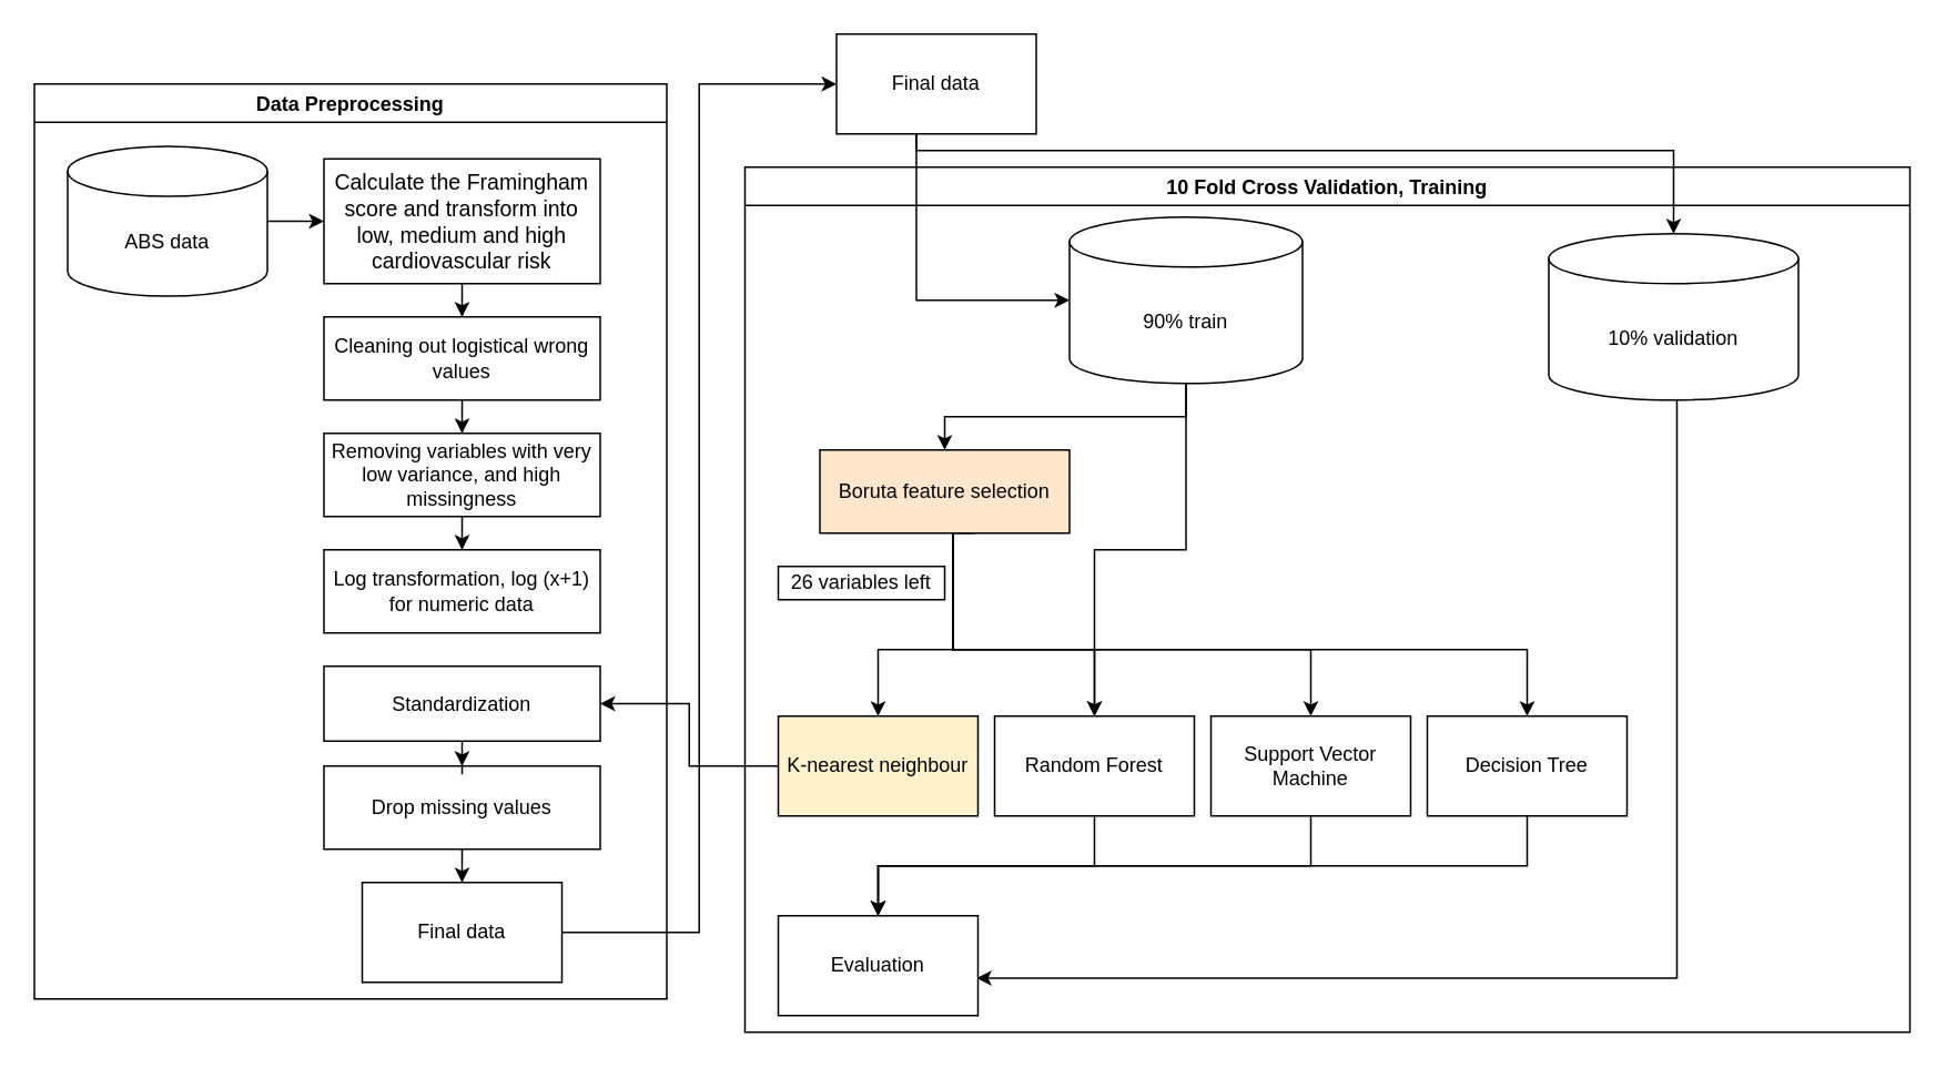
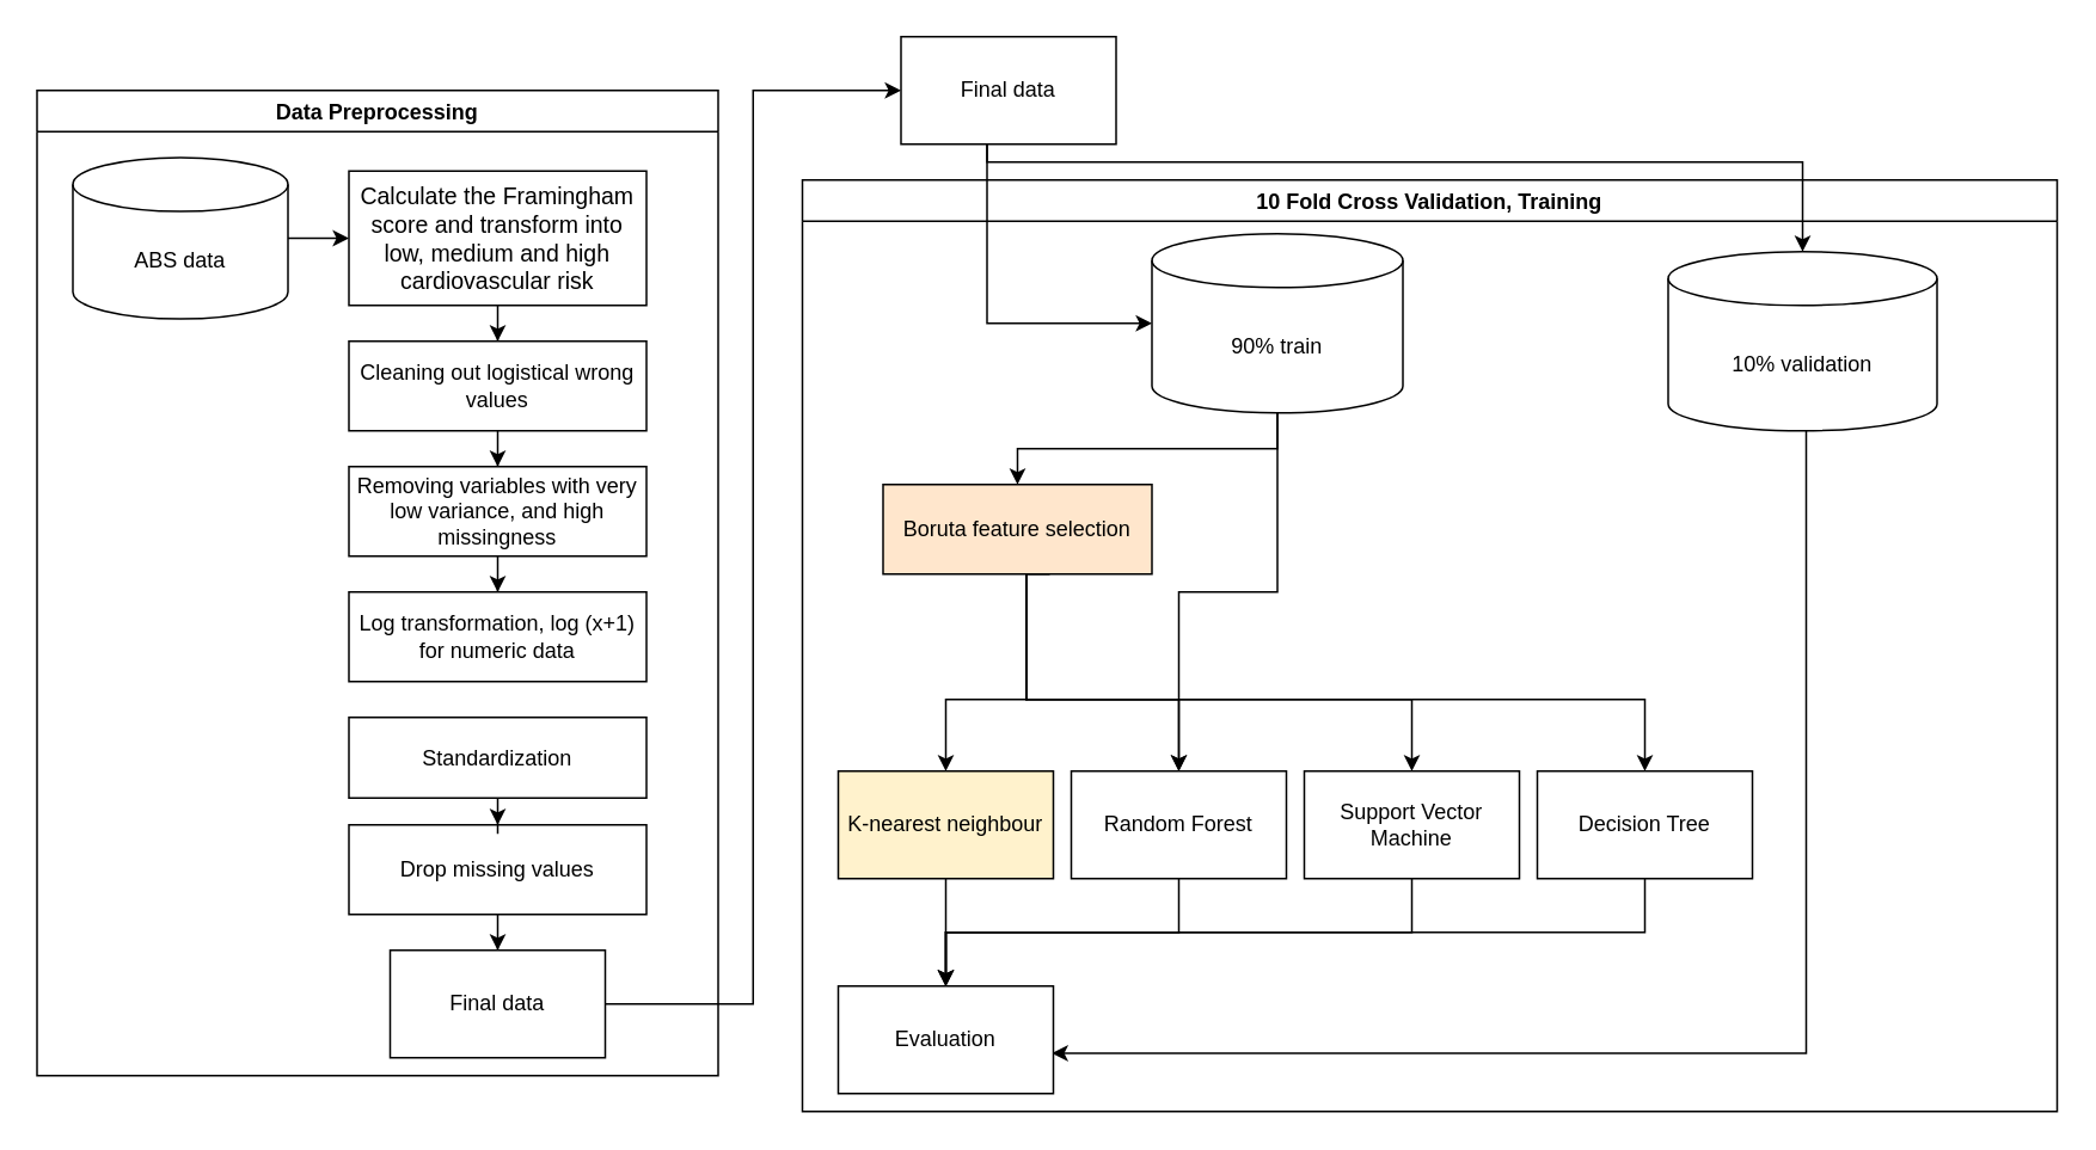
  <mxCell id="0" />
  <mxCell id="1" parent="0" />
  <mxCell id="2" value="10 Fold Cross Validation, Training" style="swimlane;" parent="1" vertex="1"><mxGeometry x="447" y="100" width="700" height="520" as="geometry"><mxRectangle x="820" y="240" width="130" height="23" as="alternateBounds" /></mxGeometry></mxCell>
  <mxCell id="3" style="edgeStyle=orthogonalEdgeStyle;rounded=0;orthogonalLoop=1;jettySize=auto;html=1;entryX=0.5;entryY=0;entryDx=0;entryDy=0;" parent="2" source="5" target="20" edge="1"><mxGeometry relative="1" as="geometry" /></mxCell>
  <mxCell id="4" style="edgeStyle=orthogonalEdgeStyle;rounded=0;orthogonalLoop=1;jettySize=auto;html=1;entryX=0.5;entryY=0;entryDx=0;entryDy=0;" parent="2" source="5" target="11" edge="1"><mxGeometry relative="1" as="geometry" /></mxCell>
  <mxCell id="5" value="90% train" style="shape=cylinder3;whiteSpace=wrap;html=1;boundedLbl=1;backgroundOutline=1;size=15;" parent="2" vertex="1"><mxGeometry x="195" y="30" width="140" height="100" as="geometry" /></mxCell>
  <mxCell id="6" style="edgeStyle=orthogonalEdgeStyle;rounded=0;orthogonalLoop=1;jettySize=auto;html=1;entryX=0.993;entryY=0.625;entryDx=0;entryDy=0;entryPerimeter=0;" parent="2" source="7" target="22" edge="1"><mxGeometry relative="1" as="geometry"><Array as="points"><mxPoint x="560" y="488" /><mxPoint x="139" y="488" /></Array></mxGeometry></mxCell>
  <mxCell id="7" value="10% validation" style="shape=cylinder3;whiteSpace=wrap;html=1;boundedLbl=1;backgroundOutline=1;size=15;" parent="2" vertex="1"><mxGeometry x="483" y="40" width="150" height="100" as="geometry" /></mxCell>
- <mxCell id="8" style="edgeStyle=orthogonalEdgeStyle;rounded=0;orthogonalLoop=1;jettySize=auto;html=1;" parent="2" source="9" target="35" edge="1"><mxGeometry relative="1" as="geometry" /></mxCell>
+ <mxCell id="8" style="edgeStyle=orthogonalEdgeStyle;rounded=0;orthogonalLoop=1;jettySize=auto;html=1;" parent="2" source="9" target="22" edge="1"><mxGeometry relative="1" as="geometry" /></mxCell>
  <mxCell id="9" value="K-nearest neighbour" style="rounded=0;whiteSpace=wrap;html=1;fillColor=#fff2cc;" parent="2" vertex="1"><mxGeometry x="20" y="330" width="120" height="60" as="geometry" /></mxCell>
  <mxCell id="10" style="edgeStyle=orthogonalEdgeStyle;rounded=0;orthogonalLoop=1;jettySize=auto;html=1;entryX=0.5;entryY=0;entryDx=0;entryDy=0;" parent="2" source="11" target="22" edge="1"><mxGeometry relative="1" as="geometry"><Array as="points"><mxPoint x="210" y="420" /><mxPoint x="80" y="420" /></Array></mxGeometry></mxCell>
  <mxCell id="11" value="Random Forest" style="rounded=0;whiteSpace=wrap;html=1;" parent="2" vertex="1"><mxGeometry x="150" y="330" width="120" height="60" as="geometry" /></mxCell>
  <mxCell id="12" style="edgeStyle=orthogonalEdgeStyle;rounded=0;orthogonalLoop=1;jettySize=auto;html=1;entryX=0.5;entryY=0;entryDx=0;entryDy=0;" parent="2" source="13" target="22" edge="1"><mxGeometry relative="1" as="geometry"><Array as="points"><mxPoint x="470" y="420" /><mxPoint x="80" y="420" /></Array></mxGeometry></mxCell>
  <mxCell id="13" value="Decision Tree" style="rounded=0;whiteSpace=wrap;html=1;" parent="2" vertex="1"><mxGeometry x="410" y="330" width="120" height="60" as="geometry" /></mxCell>
  <mxCell id="14" style="edgeStyle=orthogonalEdgeStyle;rounded=0;orthogonalLoop=1;jettySize=auto;html=1;" parent="2" source="15" target="22" edge="1"><mxGeometry relative="1" as="geometry"><Array as="points"><mxPoint x="340" y="420" /><mxPoint x="80" y="420" /></Array></mxGeometry></mxCell>
  <mxCell id="15" value="Support Vector Machine" style="rounded=0;whiteSpace=wrap;html=1;" parent="2" vertex="1"><mxGeometry x="280" y="330" width="120" height="60" as="geometry" /></mxCell>
  <mxCell id="16" style="edgeStyle=orthogonalEdgeStyle;rounded=0;orthogonalLoop=1;jettySize=auto;html=1;" parent="2" source="20" target="9" edge="1"><mxGeometry relative="1" as="geometry"><Array as="points"><mxPoint x="125" y="290" /><mxPoint x="80" y="290" /></Array></mxGeometry></mxCell>
  <mxCell id="17" style="edgeStyle=orthogonalEdgeStyle;rounded=0;orthogonalLoop=1;jettySize=auto;html=1;entryX=0.5;entryY=0;entryDx=0;entryDy=0;exitX=0.62;exitY=1;exitDx=0;exitDy=0;exitPerimeter=0;" parent="2" source="20" target="11" edge="1"><mxGeometry relative="1" as="geometry"><mxPoint x="293" y="260" as="sourcePoint" /><Array as="points"><mxPoint x="125" y="220" /><mxPoint x="125" y="290" /><mxPoint x="210" y="290" /></Array></mxGeometry></mxCell>
  <mxCell id="18" style="edgeStyle=orthogonalEdgeStyle;rounded=0;orthogonalLoop=1;jettySize=auto;html=1;entryX=0.5;entryY=0;entryDx=0;entryDy=0;" parent="2" source="20" target="15" edge="1"><mxGeometry relative="1" as="geometry"><Array as="points"><mxPoint x="125" y="290" /><mxPoint x="340" y="290" /></Array></mxGeometry></mxCell>
  <mxCell id="19" style="edgeStyle=orthogonalEdgeStyle;rounded=0;orthogonalLoop=1;jettySize=auto;html=1;" parent="2" source="20" target="13" edge="1"><mxGeometry relative="1" as="geometry"><Array as="points"><mxPoint x="125" y="290" /><mxPoint x="470" y="290" /></Array></mxGeometry></mxCell>
  <mxCell id="20" value="Boruta feature selection" style="rounded=0;whiteSpace=wrap;html=1;fillColor=#ffe6cc;" parent="2" vertex="1"><mxGeometry x="45" y="170" width="150" height="50" as="geometry" /></mxCell>
- <mxCell id="21" value="26 variables left" style="rounded=0;whiteSpace=wrap;html=1;" parent="2" vertex="1"><mxGeometry x="20" y="240" width="100" height="20" as="geometry" /></mxCell>
  <mxCell id="22" value="Evaluation" style="rounded=0;whiteSpace=wrap;html=1;" parent="2" vertex="1"><mxGeometry x="20" y="450" width="120" height="60" as="geometry" /></mxCell>
  <mxCell id="23" value="Data Preprocessing" style="swimlane;" parent="1" vertex="1"><mxGeometry x="20" y="50" width="380" height="550" as="geometry" /></mxCell>
  <mxCell id="24" style="edgeStyle=orthogonalEdgeStyle;rounded=0;orthogonalLoop=1;jettySize=auto;html=1;entryX=0.5;entryY=0;entryDx=0;entryDy=0;" parent="23" source="25" target="33" edge="1"><mxGeometry relative="1" as="geometry" /></mxCell>
  <mxCell id="25" value="&lt;p style=&quot;font-size: 13px&quot;&gt;Calculate the Framingham score and transform into low, medium and high cardiovascular risk&lt;/p&gt;" style="rounded=0;whiteSpace=wrap;html=1;" parent="23" vertex="1"><mxGeometry x="174" y="45" width="166" height="75" as="geometry" /></mxCell>
  <mxCell id="26" value="Log transformation, log (x+1)&lt;br&gt;for numeric data" style="rounded=0;whiteSpace=wrap;html=1;" parent="23" vertex="1"><mxGeometry x="174" y="280" width="166" height="50" as="geometry" /></mxCell>
  <mxCell id="27" value="Final data" style="rounded=0;whiteSpace=wrap;html=1;" parent="23" vertex="1"><mxGeometry x="197" y="480" width="120" height="60" as="geometry" /></mxCell>
  <mxCell id="28" style="edgeStyle=orthogonalEdgeStyle;rounded=0;orthogonalLoop=1;jettySize=auto;html=1;entryX=0;entryY=0.5;entryDx=0;entryDy=0;" parent="23" source="29" target="25" edge="1"><mxGeometry relative="1" as="geometry" /></mxCell>
  <mxCell id="29" value="ABS data" style="shape=cylinder3;whiteSpace=wrap;html=1;boundedLbl=1;backgroundOutline=1;size=15;" parent="23" vertex="1"><mxGeometry x="20" y="37.5" width="120" height="90" as="geometry" /></mxCell>
  <mxCell id="30" style="edgeStyle=orthogonalEdgeStyle;rounded=0;orthogonalLoop=1;jettySize=auto;html=1;entryX=0.5;entryY=0;entryDx=0;entryDy=0;" parent="23" source="31" target="27" edge="1"><mxGeometry relative="1" as="geometry" /></mxCell>
  <mxCell id="31" value="Drop missing values" style="rounded=0;whiteSpace=wrap;html=1;" parent="23" vertex="1"><mxGeometry x="174" y="410" width="166" height="50" as="geometry" /></mxCell>
  <mxCell id="32" style="edgeStyle=orthogonalEdgeStyle;rounded=0;orthogonalLoop=1;jettySize=auto;html=1;entryX=0.5;entryY=0;entryDx=0;entryDy=0;" parent="23" source="33" target="37" edge="1"><mxGeometry relative="1" as="geometry" /></mxCell>
  <mxCell id="33" value="Cleaning out logistical wrong values" style="rounded=0;whiteSpace=wrap;html=1;" parent="23" vertex="1"><mxGeometry x="174" y="140" width="166" height="50" as="geometry" /></mxCell>
  <mxCell id="34" style="edgeStyle=orthogonalEdgeStyle;rounded=0;orthogonalLoop=1;jettySize=auto;html=1;entryX=0.5;entryY=0;entryDx=0;entryDy=0;" parent="23" source="35" target="31" edge="1"><mxGeometry relative="1" as="geometry" /></mxCell>
  <mxCell id="35" value="Standardization" style="rounded=0;whiteSpace=wrap;html=1;" parent="23" vertex="1"><mxGeometry x="174" y="350" width="166" height="45" as="geometry" /></mxCell>
  <mxCell id="36" style="edgeStyle=orthogonalEdgeStyle;rounded=0;orthogonalLoop=1;jettySize=auto;html=1;entryX=0.5;entryY=0;entryDx=0;entryDy=0;" parent="23" source="37" target="26" edge="1"><mxGeometry relative="1" as="geometry" /></mxCell>
  <mxCell id="37" value="Removing variables with very low variance, and high missingness" style="rounded=0;whiteSpace=wrap;html=1;" parent="23" vertex="1"><mxGeometry x="174" y="210" width="166" height="50" as="geometry" /></mxCell>
  <mxCell id="38" style="edgeStyle=orthogonalEdgeStyle;rounded=0;orthogonalLoop=1;jettySize=auto;html=1;" parent="1" source="40" target="5" edge="1"><mxGeometry relative="1" as="geometry"><Array as="points"><mxPoint x="550" y="180" /></Array></mxGeometry></mxCell>
  <mxCell id="39" style="edgeStyle=orthogonalEdgeStyle;rounded=0;orthogonalLoop=1;jettySize=auto;html=1;entryX=0.5;entryY=0;entryDx=0;entryDy=0;entryPerimeter=0;" parent="1" source="40" target="7" edge="1"><mxGeometry relative="1" as="geometry"><Array as="points"><mxPoint x="550" y="90" /><mxPoint x="1005" y="90" /></Array></mxGeometry></mxCell>
  <mxCell id="40" value="Final data" style="rounded=0;whiteSpace=wrap;html=1;" parent="1" vertex="1"><mxGeometry x="502" y="20" width="120" height="60" as="geometry" /></mxCell>
  <mxCell id="41" style="edgeStyle=orthogonalEdgeStyle;rounded=0;orthogonalLoop=1;jettySize=auto;html=1;entryX=0;entryY=0.5;entryDx=0;entryDy=0;" parent="1" source="27" target="40" edge="1"><mxGeometry relative="1" as="geometry" /></mxCell>
